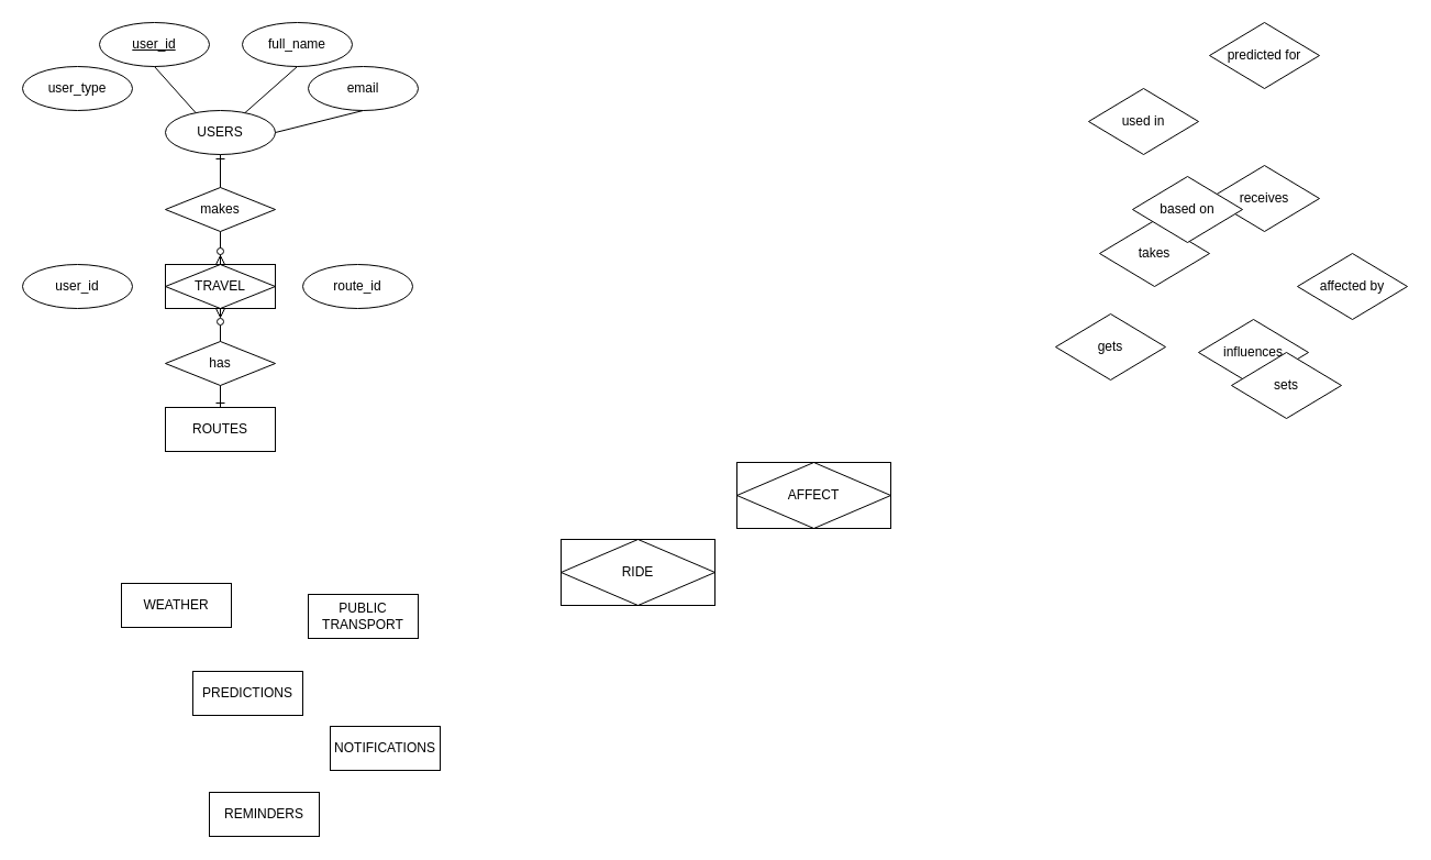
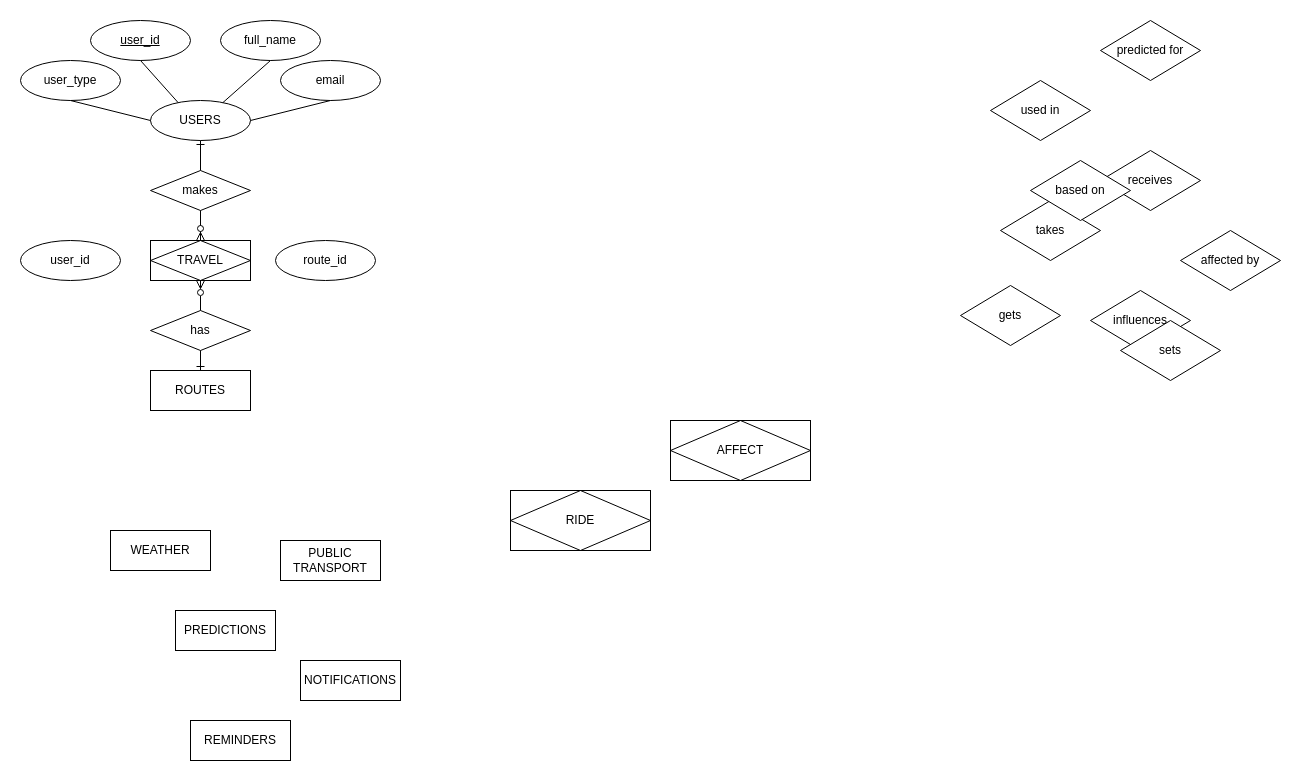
  <mxCell id="0" />
  <mxCell id="1" parent="0" />
  <mxCell id="2" value="TRAVEL" style="shape=associativeEntity;whiteSpace=wrap;html=1;align=center;" parent="1" vertex="1"><mxGeometry x="150" y="240" width="100" height="40" as="geometry" /></mxCell>
  <mxCell id="3" value="USERS" style="ellipse;whiteSpace=wrap;html=1;align=center;" parent="1" vertex="1"><mxGeometry x="150" y="100" width="100" height="40" as="geometry" /></mxCell>
  <mxCell id="4" value="ROUTES" style="whiteSpace=wrap;html=1;align=center;" parent="1" vertex="1"><mxGeometry x="150" y="370" width="100" height="40" as="geometry" /></mxCell>
  <mxCell id="5" value="WEATHER" style="whiteSpace=wrap;html=1;align=center;" parent="1" vertex="1"><mxGeometry x="110" y="530" width="100" height="40" as="geometry" /></mxCell>
  <mxCell id="6" value="PUBLIC TRANSPORT" style="whiteSpace=wrap;html=1;align=center;" parent="1" vertex="1"><mxGeometry x="280" y="540" width="100" height="40" as="geometry" /></mxCell>
  <mxCell id="7" value="PREDICTIONS" style="whiteSpace=wrap;html=1;align=center;" parent="1" vertex="1"><mxGeometry x="175" y="610" width="100" height="40" as="geometry" /></mxCell>
  <mxCell id="8" value="REMINDERS" style="whiteSpace=wrap;html=1;align=center;" parent="1" vertex="1"><mxGeometry x="190" y="720" width="100" height="40" as="geometry" /></mxCell>
  <mxCell id="9" value="NOTIFICATIONS" style="whiteSpace=wrap;html=1;align=center;" parent="1" vertex="1"><mxGeometry x="300" y="660" width="100" height="40" as="geometry" /></mxCell>
  <mxCell id="10" value="makes" style="shape=rhombus;perimeter=rhombusPerimeter;whiteSpace=wrap;html=1;align=center;" parent="1" vertex="1"><mxGeometry x="150" y="170" width="100" height="40" as="geometry" /></mxCell>
  <mxCell id="11" value="has" style="shape=rhombus;perimeter=rhombusPerimeter;whiteSpace=wrap;html=1;align=center;" parent="1" vertex="1"><mxGeometry x="150" y="310" width="100" height="40" as="geometry" /></mxCell>
  <mxCell id="12" value="affected by" style="shape=rhombus;perimeter=rhombusPerimeter;whiteSpace=wrap;html=1;align=center;" parent="1" vertex="1"><mxGeometry x="1180" y="230" width="100" height="60" as="geometry" /></mxCell>
  <mxCell id="13" value="influences" style="shape=rhombus;perimeter=rhombusPerimeter;whiteSpace=wrap;html=1;align=center;" parent="1" vertex="1"><mxGeometry x="1090" y="290" width="100" height="60" as="geometry" /></mxCell>
  <mxCell id="14" value="takes" style="shape=rhombus;perimeter=rhombusPerimeter;whiteSpace=wrap;html=1;align=center;" parent="1" vertex="1"><mxGeometry x="1000" y="200" width="100" height="60" as="geometry" /></mxCell>
  <mxCell id="15" value="used in" style="shape=rhombus;perimeter=rhombusPerimeter;whiteSpace=wrap;html=1;align=center;" parent="1" vertex="1"><mxGeometry x="990" y="80" width="100" height="60" as="geometry" /></mxCell>
  <mxCell id="16" value="receives" style="shape=rhombus;perimeter=rhombusPerimeter;whiteSpace=wrap;html=1;align=center;" parent="1" vertex="1"><mxGeometry x="1100" y="150" width="100" height="60" as="geometry" /></mxCell>
  <mxCell id="17" value="predicted for" style="shape=rhombus;perimeter=rhombusPerimeter;whiteSpace=wrap;html=1;align=center;" parent="1" vertex="1"><mxGeometry x="1100" y="20" width="100" height="60" as="geometry" /></mxCell>
  <mxCell id="18" value="based on" style="shape=rhombus;perimeter=rhombusPerimeter;whiteSpace=wrap;html=1;align=center;" parent="1" vertex="1"><mxGeometry x="1030" y="160" width="100" height="60" as="geometry" /></mxCell>
  <mxCell id="19" value="sets" style="shape=rhombus;perimeter=rhombusPerimeter;whiteSpace=wrap;html=1;align=center;" parent="1" vertex="1"><mxGeometry x="1120" y="320" width="100" height="60" as="geometry" /></mxCell>
  <mxCell id="20" value="gets" style="shape=rhombus;perimeter=rhombusPerimeter;whiteSpace=wrap;html=1;align=center;" parent="1" vertex="1"><mxGeometry x="960" y="285" width="100" height="60" as="geometry" /></mxCell>
  <mxCell id="21" value="AFFECT" style="shape=associativeEntity;whiteSpace=wrap;html=1;align=center;" parent="1" vertex="1"><mxGeometry x="670" y="420" width="140" height="60" as="geometry" /></mxCell>
  <mxCell id="22" value="RIDE" style="shape=associativeEntity;whiteSpace=wrap;html=1;align=center;" parent="1" vertex="1"><mxGeometry x="510" y="490" width="140" height="60" as="geometry" /></mxCell>
  <mxCell id="23" value="&lt;u&gt;user_id&lt;/u&gt;" style="ellipse;whiteSpace=wrap;html=1;align=center;" parent="1" vertex="1"><mxGeometry x="90" y="20" width="100" height="40" as="geometry" /></mxCell>
  <mxCell id="24" value="full_name" style="ellipse;whiteSpace=wrap;html=1;align=center;" parent="1" vertex="1"><mxGeometry x="220" y="20" width="100" height="40" as="geometry" /></mxCell>
  <mxCell id="25" value="email" style="ellipse;whiteSpace=wrap;html=1;align=center;" parent="1" vertex="1"><mxGeometry x="280" y="60" width="100" height="40" as="geometry" /></mxCell>
  <mxCell id="26" value="user_type" style="ellipse;whiteSpace=wrap;html=1;align=center;" parent="1" vertex="1"><mxGeometry x="20" y="60" width="100" height="40" as="geometry" /></mxCell>
+ <mxCell id="27" value="" style="endArrow=none;html=1;rounded=0;exitX=0.5;exitY=1;exitDx=0;exitDy=0;entryX=0;entryY=0.5;entryDx=0;entryDy=0;" parent="1" source="26" target="3" edge="1"><mxGeometry relative="1" as="geometry"><mxPoint x="60" y="140" as="sourcePoint" /><mxPoint x="220" y="140" as="targetPoint" /></mxGeometry></mxCell>
  <mxCell id="28" value="" style="endArrow=none;html=1;rounded=0;exitX=0.5;exitY=1;exitDx=0;exitDy=0;entryX=0.25;entryY=0;entryDx=0;entryDy=0;" parent="1" source="23" target="3" edge="1"><mxGeometry relative="1" as="geometry"><mxPoint x="172.5" y="60" as="sourcePoint" /><mxPoint x="247.5" y="80" as="targetPoint" /></mxGeometry></mxCell>
  <mxCell id="29" value="" style="endArrow=none;html=1;rounded=0;exitX=0.5;exitY=1;exitDx=0;exitDy=0;entryX=0.75;entryY=0;entryDx=0;entryDy=0;" parent="1" source="24" target="3" edge="1"><mxGeometry relative="1" as="geometry"><mxPoint x="200" y="70" as="sourcePoint" /><mxPoint x="260" y="130" as="targetPoint" /></mxGeometry></mxCell>
  <mxCell id="30" value="" style="endArrow=none;html=1;rounded=0;exitX=0.5;exitY=1;exitDx=0;exitDy=0;entryX=1;entryY=0.5;entryDx=0;entryDy=0;" parent="1" source="25" target="3" edge="1"><mxGeometry relative="1" as="geometry"><mxPoint x="270" y="80" as="sourcePoint" /><mxPoint x="305" y="140" as="targetPoint" /></mxGeometry></mxCell>
  <mxCell id="31" value="" style="fontSize=12;html=1;endArrow=none;endFill=0;rounded=0;exitX=0.5;exitY=1;exitDx=0;exitDy=0;entryX=0.5;entryY=0;entryDx=0;entryDy=0;startArrow=ERone;startFill=0;" parent="1" source="3" target="10" edge="1"><mxGeometry width="100" height="100" relative="1" as="geometry"><mxPoint x="260" y="250" as="sourcePoint" /><mxPoint x="360" y="150" as="targetPoint" /></mxGeometry></mxCell>
  <mxCell id="32" value="" style="fontSize=12;html=1;endArrow=none;endFill=0;rounded=0;exitX=0.5;exitY=1;exitDx=0;exitDy=0;startArrow=ERzeroToMany;startFill=0;entryX=0.5;entryY=0;entryDx=0;entryDy=0;" parent="1" source="2" target="11" edge="1"><mxGeometry width="100" height="100" relative="1" as="geometry"><mxPoint x="204.71" y="360" as="sourcePoint" /><mxPoint x="205" y="370" as="targetPoint" /></mxGeometry></mxCell>
  <mxCell id="33" value="" style="fontSize=12;html=1;endArrow=ERone;endFill=0;rounded=0;exitX=0.5;exitY=1;exitDx=0;exitDy=0;startArrow=none;startFill=0;entryX=0.5;entryY=0;entryDx=0;entryDy=0;" parent="1" source="11" target="4" edge="1"><mxGeometry width="100" height="100" relative="1" as="geometry"><mxPoint x="274.77" y="415" as="sourcePoint" /><mxPoint x="274.77" y="465" as="targetPoint" /></mxGeometry></mxCell>
  <mxCell id="34" value="" style="fontSize=12;html=1;endArrow=ERzeroToMany;endFill=1;rounded=0;exitX=0.5;exitY=1;exitDx=0;exitDy=0;entryX=0.5;entryY=0;entryDx=0;entryDy=0;startArrow=none;startFill=0;" parent="1" source="10" target="2" edge="1"><mxGeometry width="100" height="100" relative="1" as="geometry"><mxPoint x="380" y="180" as="sourcePoint" /><mxPoint x="385" y="340" as="targetPoint" /></mxGeometry></mxCell>
  <mxCell id="35" value="user_id" style="ellipse;whiteSpace=wrap;html=1;align=center;" vertex="1" parent="1"><mxGeometry x="20" y="240" width="100" height="40" as="geometry" /></mxCell>
  <mxCell id="36" value="route_id" style="ellipse;whiteSpace=wrap;html=1;align=center;" vertex="1" parent="1"><mxGeometry x="275" y="240" width="100" height="40" as="geometry" /></mxCell>
